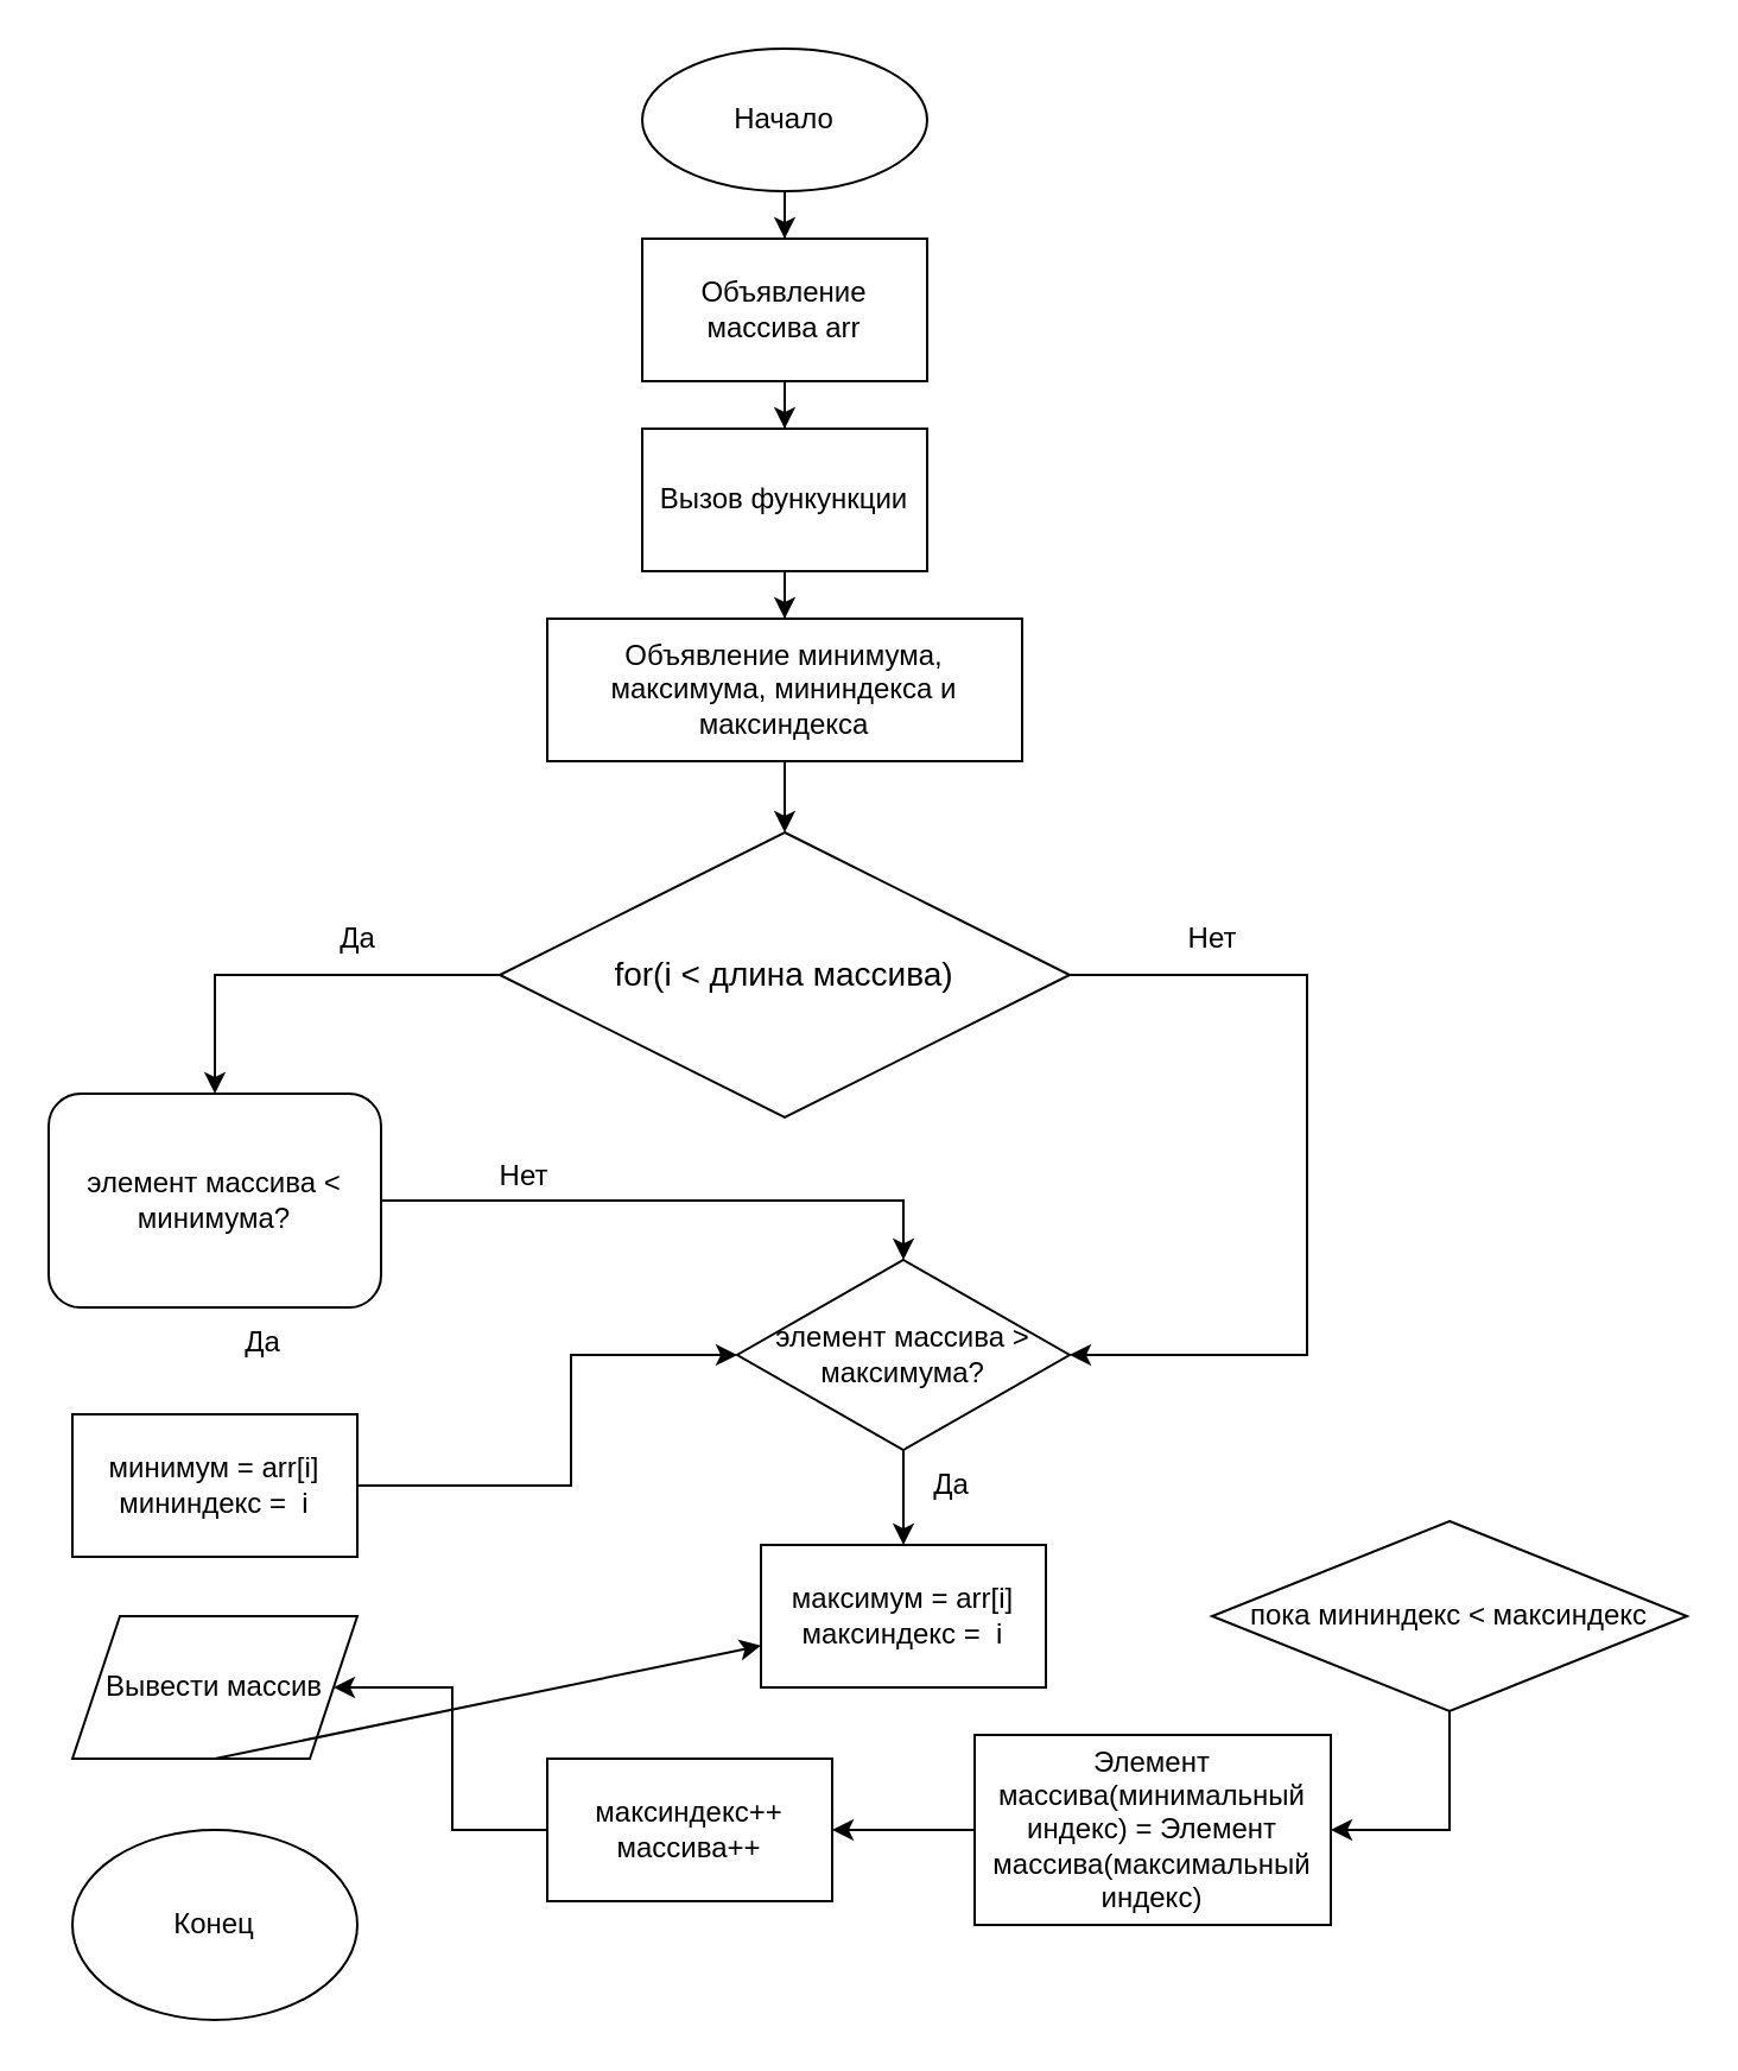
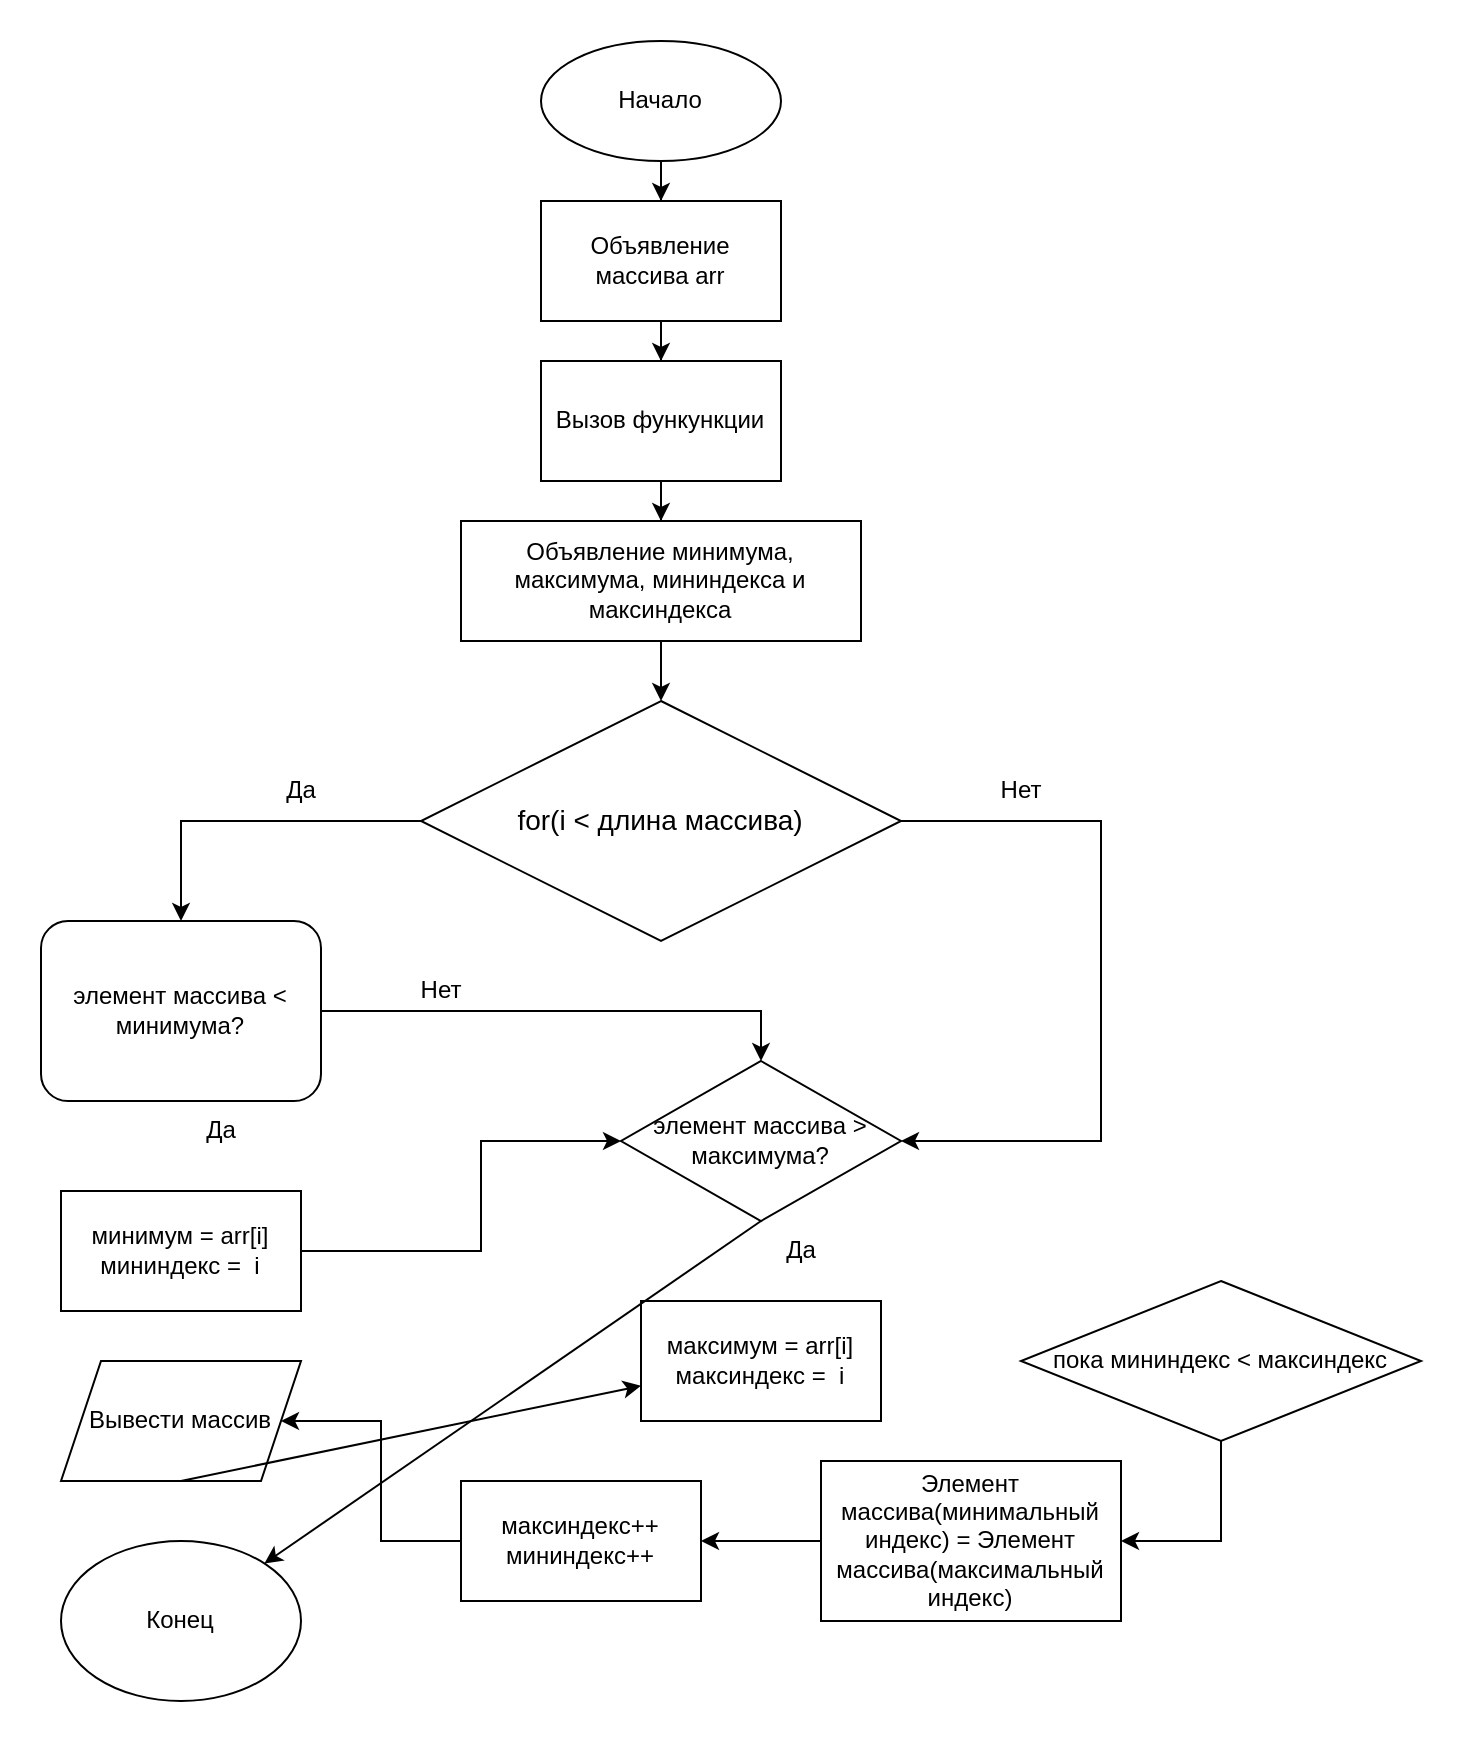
  <mxCell id="0" />
  <mxCell id="1" parent="0" />
  <mxCell id="2" value="" style="edgeStyle=orthogonalEdgeStyle;rounded=0;orthogonalLoop=1;jettySize=auto;html=1;" edge="1" parent="1" source="3" target="5"><mxGeometry relative="1" as="geometry" /></mxCell>
  <mxCell id="3" value="Начало" style="ellipse;whiteSpace=wrap;html=1;" vertex="1" parent="1"><mxGeometry x="270" y="20" width="120" height="60" as="geometry" /></mxCell>
  <mxCell id="4" value="" style="edgeStyle=orthogonalEdgeStyle;rounded=0;orthogonalLoop=1;jettySize=auto;html=1;" edge="1" parent="1" source="5" target="7"><mxGeometry relative="1" as="geometry" /></mxCell>
  <mxCell id="5" value="Объявление массива arr" style="rounded=0;whiteSpace=wrap;html=1;" vertex="1" parent="1"><mxGeometry x="270" y="100" width="120" height="60" as="geometry" /></mxCell>
  <mxCell id="6" value="" style="edgeStyle=orthogonalEdgeStyle;rounded=0;orthogonalLoop=1;jettySize=auto;html=1;" edge="1" parent="1" source="7" target="9"><mxGeometry relative="1" as="geometry" /></mxCell>
  <mxCell id="7" value="Вызов функункции" style="rounded=0;whiteSpace=wrap;html=1;" vertex="1" parent="1"><mxGeometry x="270" y="180" width="120" height="60" as="geometry" /></mxCell>
  <mxCell id="8" value="" style="edgeStyle=orthogonalEdgeStyle;rounded=0;orthogonalLoop=1;jettySize=auto;html=1;" edge="1" parent="1" source="9" target="10"><mxGeometry relative="1" as="geometry" /></mxCell>
  <mxCell id="9" value="Объявление минимума, максимума, мининдекса и максиндекса" style="rounded=0;whiteSpace=wrap;html=1;" vertex="1" parent="1"><mxGeometry x="230" y="260" width="200" height="60" as="geometry" /></mxCell>
  <mxCell id="10" value="&lt;font style=&quot;font-size: 14px;&quot;&gt;for(i &amp;lt; длина массива)&lt;/font&gt;" style="rhombus;whiteSpace=wrap;html=1;" vertex="1" parent="1"><mxGeometry x="210" y="350" width="240" height="120" as="geometry" /></mxCell>
  <mxCell id="11" value="" style="endArrow=classic;html=1;rounded=0;exitX=0;exitY=0.5;exitDx=0;exitDy=0;entryX=0.5;entryY=0;entryDx=0;entryDy=0;" edge="1" parent="1" source="10" target="17"><mxGeometry width="50" height="50" relative="1" as="geometry"><mxPoint x="-60" y="290" as="sourcePoint" /><mxPoint x="10" y="380" as="targetPoint" /><Array as="points"><mxPoint x="90" y="410" /></Array></mxGeometry></mxCell>
  <mxCell id="12" value="" style="endArrow=classic;html=1;rounded=0;exitX=1;exitY=0.5;exitDx=0;exitDy=0;entryX=1;entryY=0.5;entryDx=0;entryDy=0;" edge="1" parent="1" source="10" target="19"><mxGeometry width="50" height="50" relative="1" as="geometry"><mxPoint x="550" y="450" as="sourcePoint" /><mxPoint x="550" y="570" as="targetPoint" /><Array as="points"><mxPoint x="550" y="410" /><mxPoint x="550" y="570" /></Array></mxGeometry></mxCell>
  <mxCell id="13" value="Да" style="text;html=1;align=center;verticalAlign=middle;resizable=0;points=[];autosize=1;strokeColor=none;fillColor=none;" vertex="1" parent="1"><mxGeometry x="130" y="380" width="40" height="30" as="geometry" /></mxCell>
  <mxCell id="14" value="Нет" style="text;html=1;align=center;verticalAlign=middle;resizable=0;points=[];autosize=1;strokeColor=none;fillColor=none;" vertex="1" parent="1"><mxGeometry x="490" y="380" width="40" height="30" as="geometry" /></mxCell>
  <mxCell id="15" value="минимум = arr[i]&lt;div&gt;мининдекс =&amp;nbsp; i&lt;/div&gt;" style="rounded=0;whiteSpace=wrap;html=1;" vertex="1" parent="1"><mxGeometry x="30" y="595" width="120" height="60" as="geometry" /></mxCell>
  <mxCell id="16" value="Конец" style="ellipse;whiteSpace=wrap;html=1;" vertex="1" parent="1"><mxGeometry x="30" y="770" width="120" height="80" as="geometry" /></mxCell>
  <mxCell id="17" value="элемент массива &amp;lt; минимума?" style="whiteSpace=wrap;html=1;rounded=1;" vertex="1" parent="1"><mxGeometry x="20" y="460" width="140" height="90" as="geometry" /></mxCell>
  <mxCell id="18" value="Да" style="text;html=1;align=center;verticalAlign=middle;resizable=0;points=[];autosize=1;strokeColor=none;fillColor=none;" vertex="1" parent="1"><mxGeometry x="90" y="550" width="40" height="30" as="geometry" /></mxCell>
  <mxCell id="19" value="элемент массива &amp;gt; максимума?" style="rhombus;whiteSpace=wrap;html=1;" vertex="1" parent="1"><mxGeometry x="310" y="530" width="140" height="80" as="geometry" /></mxCell>
  <mxCell id="20" value="" style="endArrow=classic;html=1;rounded=0;exitX=1;exitY=0.5;exitDx=0;exitDy=0;entryX=0;entryY=0.5;entryDx=0;entryDy=0;" edge="1" parent="1" source="15" target="19"><mxGeometry width="50" height="50" relative="1" as="geometry"><mxPoint x="200" y="680" as="sourcePoint" /><mxPoint x="250" y="630" as="targetPoint" /><Array as="points"><mxPoint x="240" y="625" /><mxPoint x="240" y="570" /></Array></mxGeometry></mxCell>
  <mxCell id="21" value="" style="endArrow=classic;html=1;rounded=0;exitX=1;exitY=0.5;exitDx=0;exitDy=0;entryX=0.5;entryY=0;entryDx=0;entryDy=0;" edge="1" parent="1" source="17" target="19"><mxGeometry width="50" height="50" relative="1" as="geometry"><mxPoint x="200" y="540" as="sourcePoint" /><mxPoint x="250" y="490" as="targetPoint" /><Array as="points"><mxPoint x="380" y="505" /></Array></mxGeometry></mxCell>
  <mxCell id="22" value="Нет" style="text;html=1;align=center;verticalAlign=middle;resizable=0;points=[];autosize=1;strokeColor=none;fillColor=none;" vertex="1" parent="1"><mxGeometry x="200" y="480" width="40" height="30" as="geometry" /></mxCell>
  <mxCell id="23" value="максимум = arr[i]&lt;br&gt;&lt;div&gt;&lt;span style=&quot;background-color: initial;&quot;&gt;макс&lt;/span&gt;индекс =&amp;nbsp; i&lt;/div&gt;" style="rounded=0;whiteSpace=wrap;html=1;" vertex="1" parent="1"><mxGeometry x="320" y="650" width="120" height="60" as="geometry" /></mxCell>
- <mxCell id="24" value="" style="endArrow=classic;html=1;rounded=0;exitX=0.5;exitY=1;exitDx=0;exitDy=0;entryX=0.5;entryY=0;entryDx=0;entryDy=0;" edge="1" parent="1" source="19" target="23"><mxGeometry width="50" height="50" relative="1" as="geometry"><mxPoint x="600" y="660" as="sourcePoint" /><mxPoint x="650" y="610" as="targetPoint" /></mxGeometry></mxCell>
+ <mxCell id="24" value="" style="endArrow=classic;html=1;rounded=0;exitX=0.5;exitY=1;exitDx=0;exitDy=0;" edge="1" parent="1" source="19" target="16"><mxGeometry width="50" height="50" relative="1" as="geometry"><mxPoint x="600" y="660" as="sourcePoint" /><mxPoint x="650" y="610" as="targetPoint" /></mxGeometry></mxCell>
  <mxCell id="25" value="Да" style="text;html=1;align=center;verticalAlign=middle;resizable=0;points=[];autosize=1;strokeColor=none;fillColor=none;" vertex="1" parent="1"><mxGeometry x="380" y="610" width="40" height="30" as="geometry" /></mxCell>
  <mxCell id="26" value="пока мининдекс &amp;lt; максиндекс" style="rhombus;whiteSpace=wrap;html=1;" vertex="1" parent="1"><mxGeometry x="510" y="640" width="200" height="80" as="geometry" /></mxCell>
  <mxCell id="27" value="Элемент массива(минимальный индекс) = Элемент массива(максимальный индекс)" style="rounded=0;whiteSpace=wrap;html=1;" vertex="1" parent="1"><mxGeometry x="410" y="730" width="150" height="80" as="geometry" /></mxCell>
  <mxCell id="28" value="" style="endArrow=classic;html=1;rounded=0;exitX=0.5;exitY=1;exitDx=0;exitDy=0;entryX=1;entryY=0.5;entryDx=0;entryDy=0;" edge="1" parent="1" source="26" target="27"><mxGeometry width="50" height="50" relative="1" as="geometry"><mxPoint x="630" y="790" as="sourcePoint" /><mxPoint x="680" y="740" as="targetPoint" /><Array as="points"><mxPoint x="610" y="770" /></Array></mxGeometry></mxCell>
- <mxCell id="29" value="максиндекс++&lt;div&gt;массива++&lt;br&gt;&lt;/div&gt;" style="rounded=0;whiteSpace=wrap;html=1;" vertex="1" parent="1"><mxGeometry x="230" y="740" width="120" height="60" as="geometry" /></mxCell>
+ <mxCell id="29" value="максиндекс++&lt;div&gt;мининдекс++&lt;br&gt;&lt;/div&gt;" style="rounded=0;whiteSpace=wrap;html=1;" vertex="1" parent="1"><mxGeometry x="230" y="740" width="120" height="60" as="geometry" /></mxCell>
  <mxCell id="30" value="" style="endArrow=classic;html=1;rounded=0;exitX=0;exitY=0.5;exitDx=0;exitDy=0;entryX=1;entryY=0.5;entryDx=0;entryDy=0;" edge="1" parent="1" source="27" target="29"><mxGeometry width="50" height="50" relative="1" as="geometry"><mxPoint x="260" y="920" as="sourcePoint" /><mxPoint x="310" y="870" as="targetPoint" /></mxGeometry></mxCell>
  <mxCell id="31" value="Вывести массив" style="shape=parallelogram;perimeter=parallelogramPerimeter;whiteSpace=wrap;html=1;fixedSize=1;" vertex="1" parent="1"><mxGeometry x="30" y="680" width="120" height="60" as="geometry" /></mxCell>
  <mxCell id="32" value="" style="endArrow=classic;html=1;rounded=0;exitX=0;exitY=0.5;exitDx=0;exitDy=0;entryX=1;entryY=0.5;entryDx=0;entryDy=0;" edge="1" parent="1" source="29" target="31"><mxGeometry width="50" height="50" relative="1" as="geometry"><mxPoint x="210" y="720" as="sourcePoint" /><mxPoint x="260" y="670" as="targetPoint" /><Array as="points"><mxPoint x="190" y="770" /><mxPoint x="190" y="710" /></Array></mxGeometry></mxCell>
  <mxCell id="33" value="" style="endArrow=classic;html=1;rounded=0;exitX=0.5;exitY=1;exitDx=0;exitDy=0;" edge="1" parent="1" source="31" target="23"><mxGeometry width="50" height="50" relative="1" as="geometry"><mxPoint y="770" as="sourcePoint" x="-50" /><mxPoint x="0" y="720" as="targetPoint" /></mxGeometry></mxCell>
